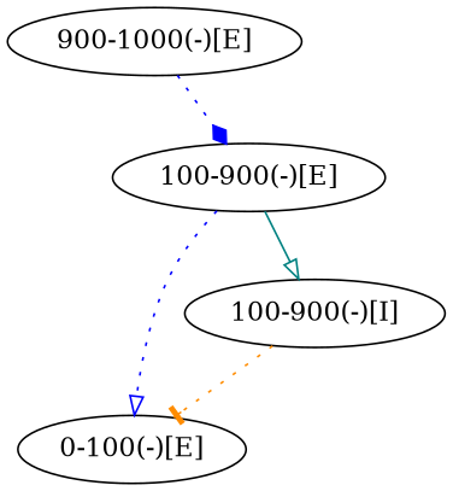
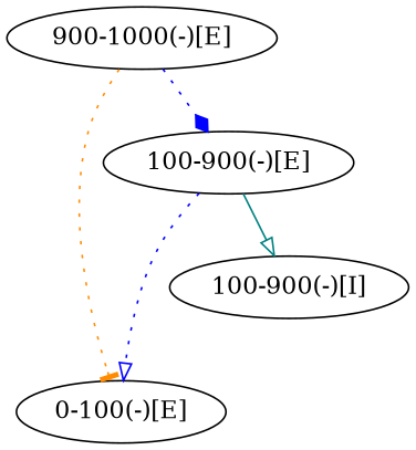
  strict digraph {
    edge [arrowhead=onormal color=blue style=dotted]
    "0-100(-)[E]" [ids="G1.1.1,G2.1.1"]
    "100-900(-)[I]" [ids="G1.1"]
    "900-1000(-)[E]" [ids="G1.1.2,G2.1.1"]
    "100-900(-)[E]" [ids="G2.1.1"]
-   "100-900(-)[I]" -> "0-100(-)[E]" [arrowhead=tee color=darkorange]
+   "900-1000(-)[E]" -> "0-100(-)[E]" [arrowhead=tee color=darkorange]
    "900-1000(-)[E]" -> "100-900(-)[E]" [arrowhead=diamond]
    "100-900(-)[E]" -> "0-100(-)[E]"
    "100-900(-)[E]" -> "100-900(-)[I]" [color=teal style=solid]
  }
